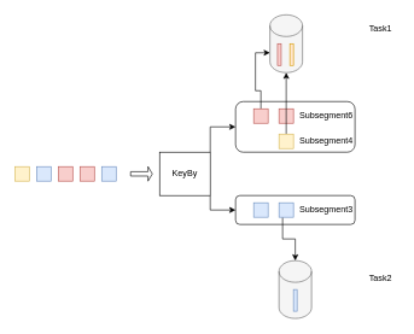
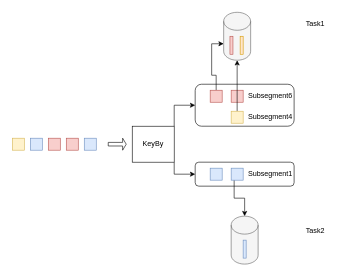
  <mxCell id="0" />
  <mxCell id="1" parent="0" />
  <mxCell id="2" value="" style="rounded=0;whiteSpace=wrap;html=1;fillColor=#dae8fc;strokeColor=#6c8ebf;" parent="1" vertex="1"><mxGeometry x="140" y="230" width="20" height="20" as="geometry" /></mxCell>
  <mxCell id="3" value="" style="rounded=0;whiteSpace=wrap;html=1;fillColor=#f8cecc;strokeColor=#b85450;" parent="1" vertex="1"><mxGeometry x="110" y="230" width="20" height="20" as="geometry" /></mxCell>
  <mxCell id="4" value="" style="rounded=0;whiteSpace=wrap;html=1;fillColor=#f8cecc;strokeColor=#b85450;" parent="1" vertex="1"><mxGeometry x="80" y="230" width="20" height="20" as="geometry" /></mxCell>
  <mxCell id="5" value="" style="rounded=0;whiteSpace=wrap;html=1;fillColor=#dae8fc;strokeColor=#6c8ebf;" parent="1" vertex="1"><mxGeometry x="50" y="230" width="20" height="20" as="geometry" /></mxCell>
  <mxCell id="6" value="" style="rounded=0;whiteSpace=wrap;html=1;fillColor=#fff2cc;strokeColor=#d6b656;" parent="1" vertex="1"><mxGeometry x="20" y="230" width="20" height="20" as="geometry" /></mxCell>
  <mxCell id="7" style="edgeStyle=orthogonalEdgeStyle;rounded=0;orthogonalLoop=1;jettySize=auto;html=1;exitX=1;exitY=0;exitDx=0;exitDy=0;entryX=0;entryY=0.5;entryDx=0;entryDy=0;" parent="1" source="9" target="11" edge="1"><mxGeometry relative="1" as="geometry" /></mxCell>
  <mxCell id="8" style="edgeStyle=orthogonalEdgeStyle;rounded=0;orthogonalLoop=1;jettySize=auto;html=1;exitX=1;exitY=1;exitDx=0;exitDy=0;entryX=0;entryY=0.5;entryDx=0;entryDy=0;" parent="1" source="9" target="12" edge="1"><mxGeometry relative="1" as="geometry" /></mxCell>
  <mxCell id="9" value="KeyBy" style="whiteSpace=wrap;html=1;rounded=0;" parent="1" vertex="1"><mxGeometry x="220" y="210" width="70" height="60" as="geometry" /></mxCell>
  <mxCell id="10" value="" style="shape=singleArrow;whiteSpace=wrap;html=1;" parent="1" vertex="1"><mxGeometry x="180" y="230" width="30" height="20" as="geometry" /></mxCell>
  <mxCell id="11" value="" style="rounded=1;whiteSpace=wrap;html=1;" parent="1" vertex="1"><mxGeometry x="325" y="140" width="165" height="70" as="geometry" /></mxCell>
  <mxCell id="12" value="" style="rounded=1;whiteSpace=wrap;html=1;" parent="1" vertex="1"><mxGeometry x="325" y="270" width="165" height="40" as="geometry" /></mxCell>
  <mxCell id="13" style="edgeStyle=orthogonalEdgeStyle;rounded=0;orthogonalLoop=1;jettySize=auto;html=1;exitX=0.5;exitY=0;exitDx=0;exitDy=0;entryX=0;entryY=0;entryDx=0;entryDy=52.5;entryPerimeter=0;" edge="1" parent="1" source="14" target="28"><mxGeometry relative="1" as="geometry" /></mxCell>
  <mxCell id="14" value="" style="rounded=0;whiteSpace=wrap;html=1;fillColor=#f8cecc;strokeColor=#b85450;" parent="1" vertex="1"><mxGeometry x="350" y="150" width="20" height="20" as="geometry" /></mxCell>
  <mxCell id="15" value="" style="rounded=0;whiteSpace=wrap;html=1;fillColor=#f8cecc;strokeColor=#b85450;" parent="1" vertex="1"><mxGeometry x="385" y="150" width="20" height="20" as="geometry" /></mxCell>
  <mxCell id="16" style="edgeStyle=orthogonalEdgeStyle;rounded=0;orthogonalLoop=1;jettySize=auto;html=1;exitX=0.5;exitY=0;exitDx=0;exitDy=0;entryX=0.5;entryY=1;entryDx=0;entryDy=0;entryPerimeter=0;" edge="1" parent="1" source="17" target="28"><mxGeometry relative="1" as="geometry" /></mxCell>
  <mxCell id="17" value="" style="rounded=0;whiteSpace=wrap;html=1;fillColor=#fff2cc;strokeColor=#d6b656;" parent="1" vertex="1"><mxGeometry x="385" y="185" width="20" height="20" as="geometry" /></mxCell>
  <mxCell id="18" value="" style="rounded=0;whiteSpace=wrap;html=1;fillColor=#dae8fc;strokeColor=#6c8ebf;" vertex="1" parent="1"><mxGeometry x="350" y="280" width="20" height="20" as="geometry" /></mxCell>
  <mxCell id="19" style="edgeStyle=orthogonalEdgeStyle;rounded=0;orthogonalLoop=1;jettySize=auto;html=1;exitX=0.25;exitY=1;exitDx=0;exitDy=0;entryX=0.5;entryY=0;entryDx=0;entryDy=0;entryPerimeter=0;" edge="1" parent="1" source="20" target="26"><mxGeometry relative="1" as="geometry" /></mxCell>
  <mxCell id="20" value="" style="rounded=0;whiteSpace=wrap;html=1;fillColor=#dae8fc;strokeColor=#6c8ebf;" vertex="1" parent="1"><mxGeometry x="385" y="280" width="20" height="20" as="geometry" /></mxCell>
  <mxCell id="21" value="Task1" style="text;html=1;align=center;verticalAlign=middle;resizable=0;points=[];autosize=1;strokeColor=none;fillColor=none;" vertex="1" parent="1"><mxGeometry x="500" y="25" width="50" height="30" as="geometry" /></mxCell>
  <mxCell id="22" value="Task2" style="text;html=1;align=center;verticalAlign=middle;resizable=0;points=[];autosize=1;strokeColor=none;fillColor=none;" vertex="1" parent="1"><mxGeometry x="500" y="370" width="50" height="30" as="geometry" /></mxCell>
  <mxCell id="23" value="Subsegment6" style="text;html=1;align=center;verticalAlign=middle;resizable=0;points=[];autosize=1;strokeColor=none;fillColor=none;" vertex="1" parent="1"><mxGeometry x="400" y="145" width="100" height="30" as="geometry" /></mxCell>
  <mxCell id="24" value="Subsegment4" style="text;html=1;align=center;verticalAlign=middle;resizable=0;points=[];autosize=1;strokeColor=none;fillColor=none;" vertex="1" parent="1"><mxGeometry x="400" y="180" width="100" height="30" as="geometry" /></mxCell>
- <mxCell id="25" value="Subsegment3" style="text;html=1;align=center;verticalAlign=middle;resizable=0;points=[];autosize=1;strokeColor=none;fillColor=none;" vertex="1" parent="1"><mxGeometry x="400" y="275" width="100" height="30" as="geometry" /></mxCell>
+ <mxCell id="25" value="Subsegment1" style="text;html=1;align=center;verticalAlign=middle;resizable=0;points=[];autosize=1;strokeColor=none;fillColor=none;" vertex="1" parent="1"><mxGeometry x="400" y="275" width="100" height="30" as="geometry" /></mxCell>
  <mxCell id="26" value="" style="shape=cylinder3;whiteSpace=wrap;html=1;boundedLbl=1;backgroundOutline=1;size=15;fillColor=#f5f5f5;strokeColor=#666666;fontColor=#333333;" vertex="1" parent="1"><mxGeometry x="385" y="360" width="45" height="80" as="geometry" /></mxCell>
  <mxCell id="27" value="" style="rounded=0;whiteSpace=wrap;html=1;fillColor=#dae8fc;strokeColor=#6c8ebf;" vertex="1" parent="1"><mxGeometry x="405" y="400" width="5" height="30" as="geometry" /></mxCell>
  <mxCell id="28" value="" style="shape=cylinder3;whiteSpace=wrap;html=1;boundedLbl=1;backgroundOutline=1;size=15;fillColor=#f5f5f5;strokeColor=#666666;fontColor=#333333;" vertex="1" parent="1"><mxGeometry x="372.5" y="20" width="45" height="80" as="geometry" /></mxCell>
  <mxCell id="29" value="" style="rounded=0;whiteSpace=wrap;html=1;fillColor=#f8cecc;strokeColor=#b85450;" vertex="1" parent="1"><mxGeometry x="383" y="60" width="5" height="30" as="geometry" /></mxCell>
  <mxCell id="30" value="" style="rounded=0;whiteSpace=wrap;html=1;fillColor=#ffe6cc;strokeColor=#d79b00;" vertex="1" parent="1"><mxGeometry x="400" y="60" width="5" height="30" as="geometry" /></mxCell>
